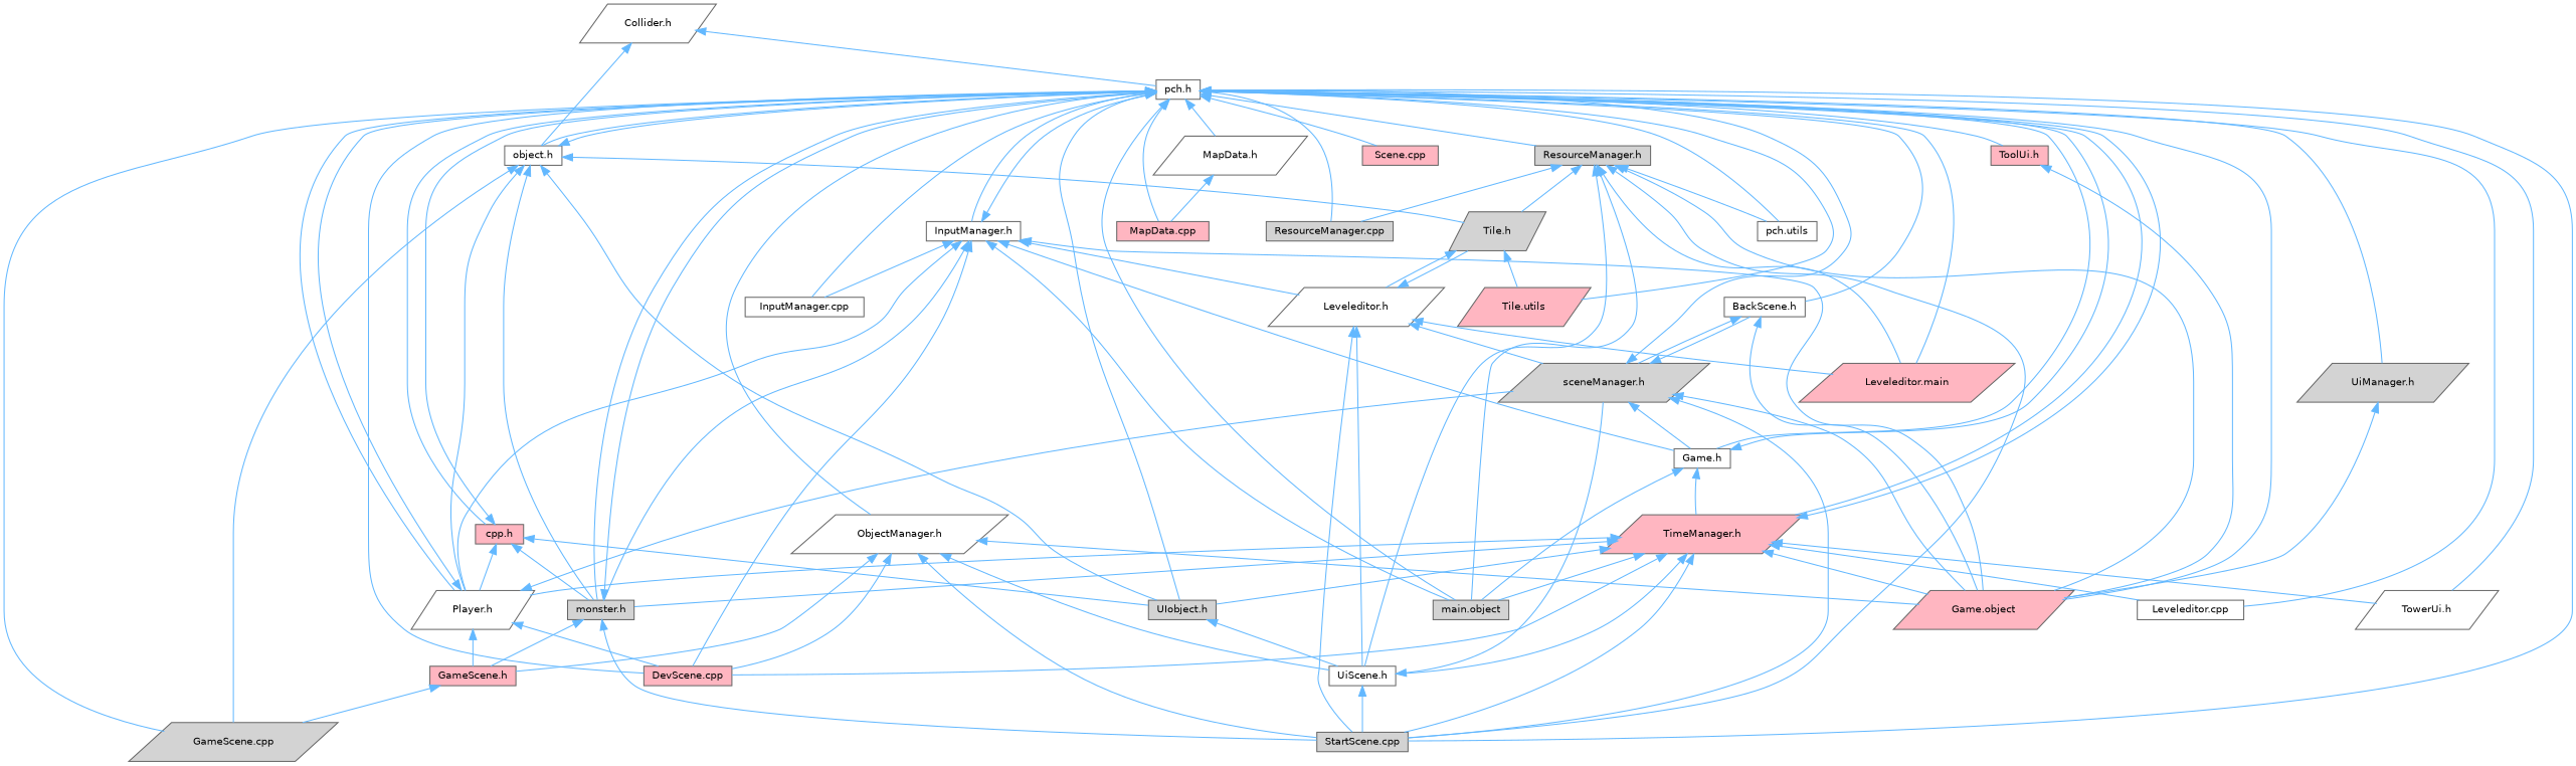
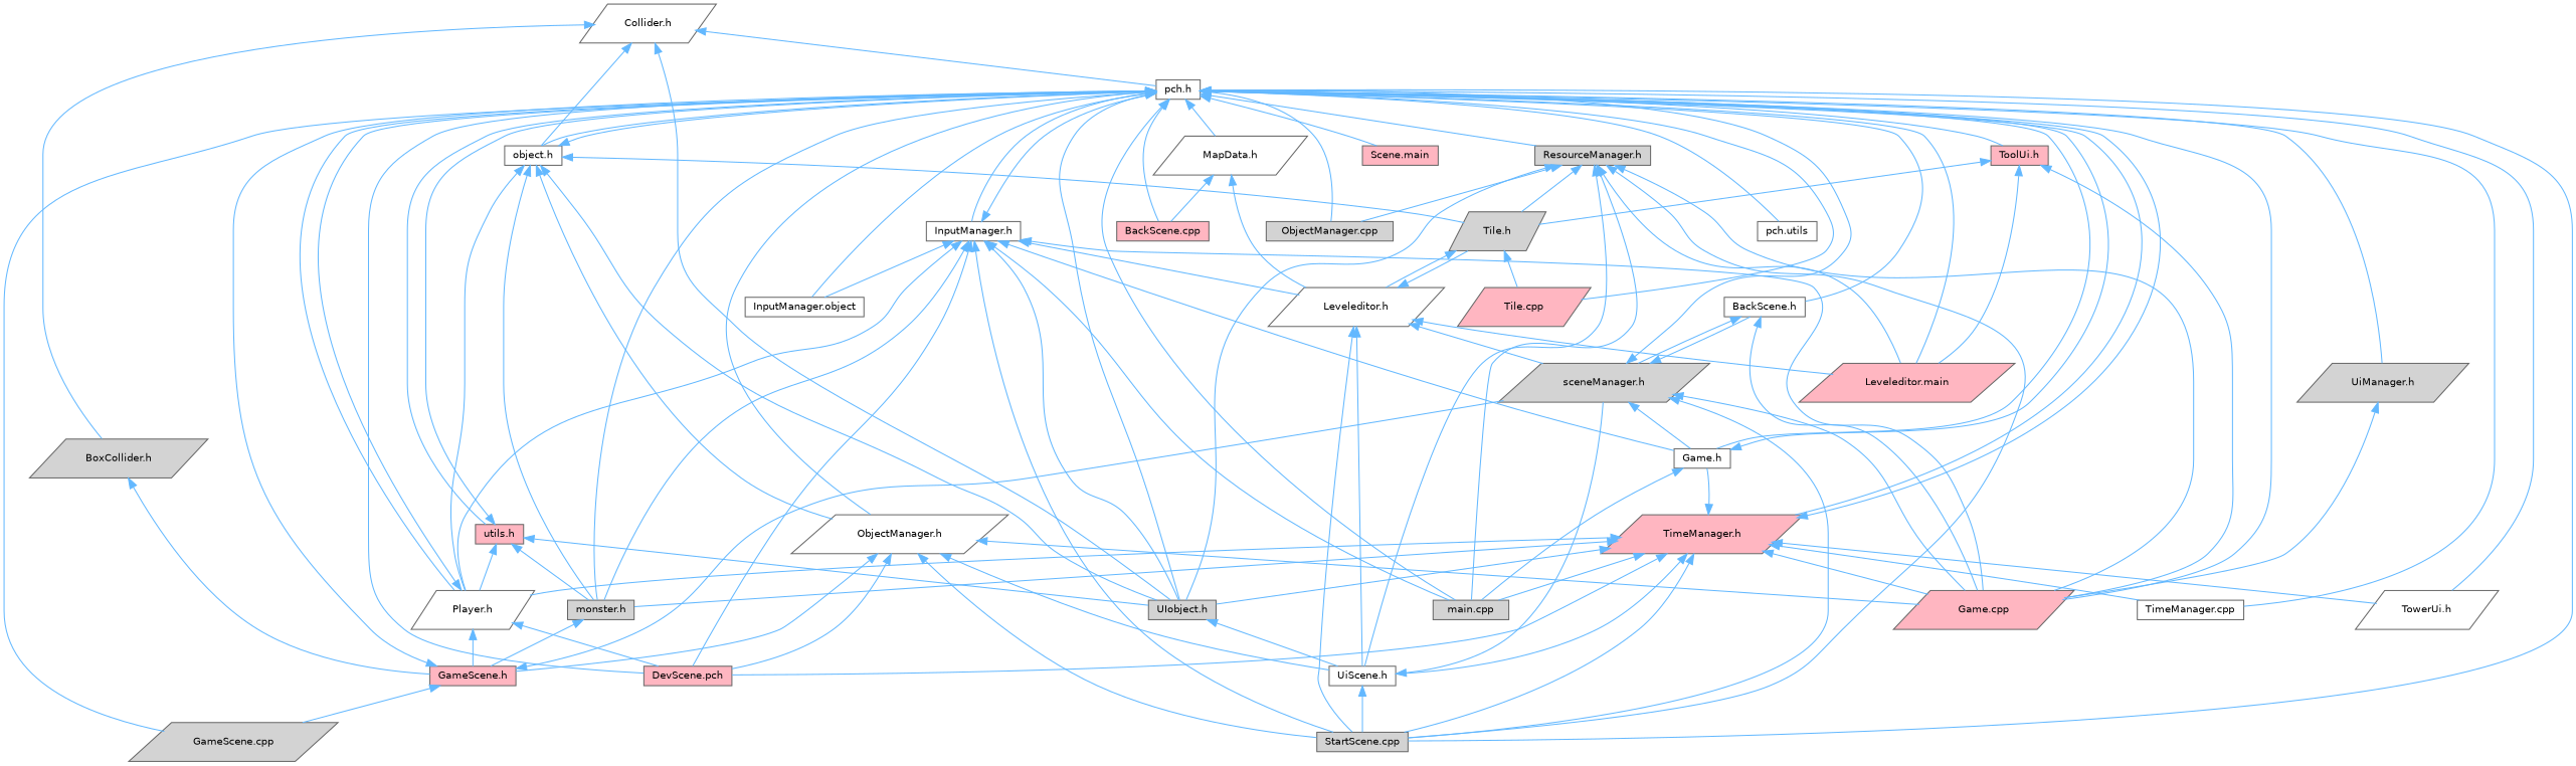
  digraph {
    node [color=grey40 fillcolor=white fontname=Helvetica fontsize=10 shape=box style=filled]
    edge [color=steelblue1 dir=back fontname=Helvetica fontsize=10 labelfontname=Helvetica labelfontsize=10 style=solid]
    n1 [color=gray40 fontcolor=black height=0.2 label="pch.h" width=0.4]
    n2 [height=0.2 label="BackScene.h" width=0.4]
-   n3 [fillcolor=lightpink height=0.2 label="Game.object" shape=parallelogram width=0.4]
+   n3 [fillcolor=lightpink height=0.2 label="Game.cpp" shape=parallelogram width=0.4]
    n4 [height=0.2 label="Game.h" width=0.4]
-   n5 [fillcolor=lightgrey height=0.2 label="main.object" width=0.4]
+   n5 [fillcolor=lightgrey height=0.2 label="main.cpp" width=0.4]
    n6 [fillcolor=lightgrey height=0.2 label="StartScene.cpp" width=0.4]
    n7 [fillcolor=lightgrey height=0.2 label="GameScene.cpp" shape=parallelogram width=0.4]
    n8 [height=0.2 label="Player.h" shape=parallelogram width=0.4]
-   n9 [fillcolor=lightpink height=0.2 label="DevScene.cpp" width=0.4]
+   n9 [fillcolor=lightpink height=0.2 label="DevScene.pch" width=0.4]
    n10 [fillcolor=lightgrey height=0.2 label="UIobject.h" width=0.4]
    n11 [height=0.2 label="object.h" width=0.4]
    n12 [height=0.2 label="ObjectManager.h" shape=parallelogram width=0.4]
    n13 [fillcolor=lightpink height=0.2 label="Leveleditor.main" shape=parallelogram width=0.4]
-   n14 [fillcolor=lightpink height=0.2 label="Tile.utils" shape=parallelogram width=0.4]
+   n14 [fillcolor=lightpink height=0.2 label="Tile.cpp" shape=parallelogram width=0.4]
    n15 [fillcolor=lightgrey height=0.2 label="monster.h" width=0.4]
-   n16 [height=0.2 label="InputManager.cpp" width=0.4]
+   n16 [height=0.2 label="InputManager.object" width=0.4]
    n17 [height=0.2 label="InputManager.h" width=0.4]
-   n18 [fillcolor=lightpink height=0.2 label="MapData.cpp" width=0.4]
+   n18 [fillcolor=lightpink height=0.2 label="BackScene.cpp" width=0.4]
    n19 [height=0.2 label="MapData.h" shape=parallelogram width=0.4]
-   n20 [fillcolor=lightgrey height=0.2 label="ResourceManager.cpp" width=0.4]
+   n20 [fillcolor=lightgrey height=0.2 label="ObjectManager.cpp" width=0.4]
    n21 [fillcolor=lightgrey height=0.2 label="ResourceManager.h" width=0.4]
-   n22 [fillcolor=lightpink height=0.2 label="Scene.cpp" width=0.4]
-   n23 [height=0.2 label="Leveleditor.cpp" width=0.4]
+   n22 [fillcolor=lightpink height=0.2 label="Scene.main" width=0.4]
+   n23 [height=0.2 label="TimeManager.cpp" width=0.4]
    n24 [fillcolor=lightpink height=0.2 label="TimeManager.h" shape=parallelogram width=0.4]
    n25 [height=0.2 label="TowerUi.h" shape=parallelogram width=0.4]
    n26 [fillcolor=lightpink height=0.2 label="ToolUi.h" width=0.4]
    n27 [fillcolor=lightgrey height=0.2 label="UiManager.h" shape=parallelogram width=0.4]
    n28 [height=0.2 label="pch.utils" width=0.4]
-   n29 [fillcolor=lightpink height=0.2 label="cpp.h" width=0.4]
+   n29 [fillcolor=lightpink height=0.2 label="utils.h" width=0.4]
    n30 [fillcolor=lightgrey height=0.2 label="sceneManager.h" shape=parallelogram width=0.4]
    n31 [height=0.2 label="Collider.h" shape=parallelogram width=0.4]
+   n32 [fillcolor=lightgrey height=0.2 label="BoxCollider.h" shape=parallelogram width=0.4]
    n33 [fillcolor=lightpink height=0.2 label="GameScene.h" width=0.4]
    n34 [height=0.2 label="UiScene.h" width=0.4]
    n35 [fillcolor=lightgrey height=0.2 label="Tile.h" shape=parallelogram width=0.4]
    n36 [height=0.2 label="Leveleditor.h" shape=parallelogram width=0.4]
    n1 -> n2
    n1 -> n3
    n1 -> n4
    n1 -> n5
    n1 -> n6
    n1 -> n7
    n1 -> n8
    n1 -> n9
    n1 -> n10
    n1 -> n11
    n1 -> n12
    n1 -> n13
    n1 -> n14
    n1 -> n15
    n1 -> n16
    n1 -> n17
    n1 -> n18
    n1 -> n19
    n1 -> n20
    n1 -> n21
    n1 -> n22
    n1 -> n23
    n1 -> n24
    n1 -> n25
    n1 -> n26
    n1 -> n27
    n1 -> n28
    n1 -> n29
    n2 -> n3
    n2 -> n30
    n4 -> n1
    n4 -> n5
    n8 -> n1
    n8 -> n9
    n8 -> n33
    n10 -> n34
    n11 -> n1
    n11 -> n8
    n11 -> n10
-   n11 -> n7
+   n11 -> n12
    n11 -> n15
    n11 -> n35
    n12 -> n3
    n12 -> n6
    n12 -> n9
    n12 -> n33
    n12 -> n34
-   n15 -> n1
+   n33 -> n1
    n15 -> n33
    n17 -> n1
    n17 -> n3
    n17 -> n4
    n17 -> n5
-   n15 -> n6
+   n17 -> n6
    n17 -> n8
    n17 -> n9
+   n17 -> n10
    n17 -> n15
    n17 -> n16
    n17 -> n36
    n19 -> n18
+   n19 -> n36
    n21 -> n3
    n21 -> n5
    n21 -> n6
-   n21 -> n28
+   n21 -> n10
    n21 -> n13
    n21 -> n20
    n21 -> n34
    n21 -> n35
    n24 -> n1
    n24 -> n3
-   n4 -> n24
+   n24 -> n4
    n24 -> n5
    n24 -> n6
    n24 -> n8
    n24 -> n9
    n24 -> n10
    n24 -> n15
    n24 -> n23
    n24 -> n25
    n24 -> n34
    n26 -> n3
+   n26 -> n13
+   n26 -> n35
    n27 -> n3
    n29 -> n1
    n29 -> n8
    n29 -> n10
    n29 -> n15
    n30 -> n1
    n30 -> n2
    n30 -> n3
    n30 -> n4
    n30 -> n6
    n31 -> n1
+   n31 -> n10
    n31 -> n11
+   n31 -> n32
+   n32 -> n33
    n33 -> n7
-   n8 -> n30
+   n33 -> n30
    n34 -> n6
    n34 -> n30
    n35 -> n14
    n35 -> n36
    n36 -> n6
    n36 -> n13
    n36 -> n30
    n36 -> n34
    n36 -> n35
  }
